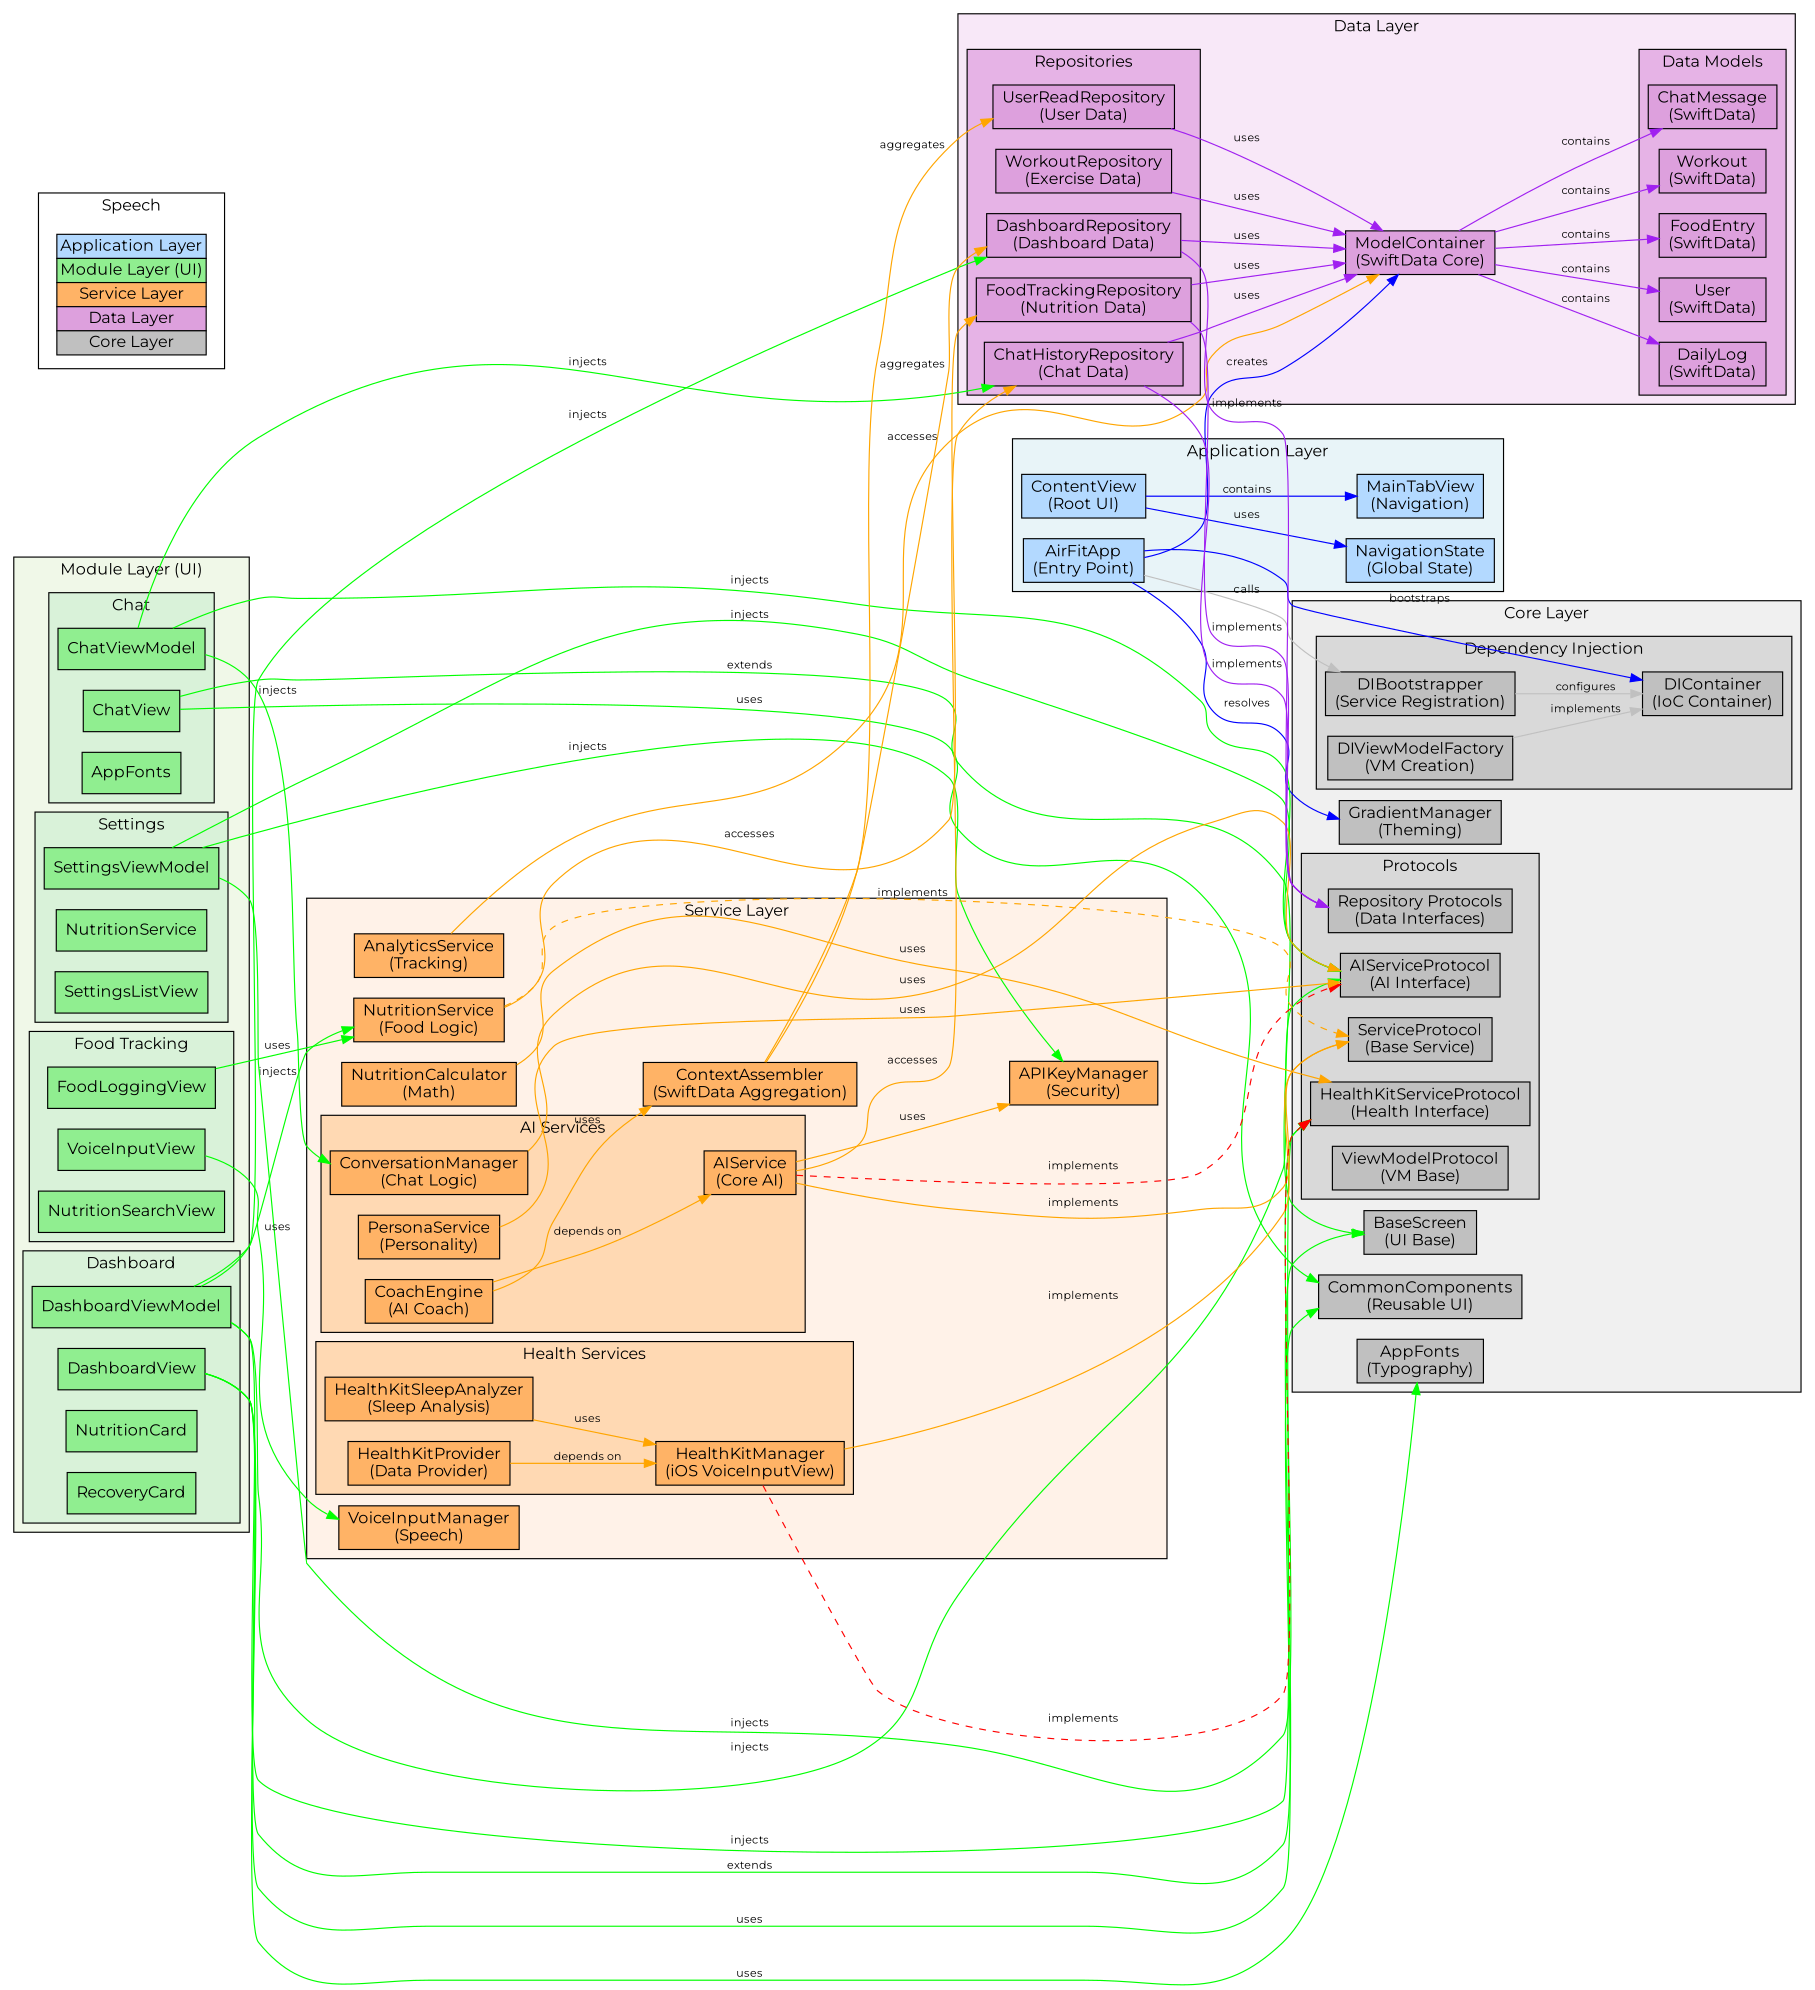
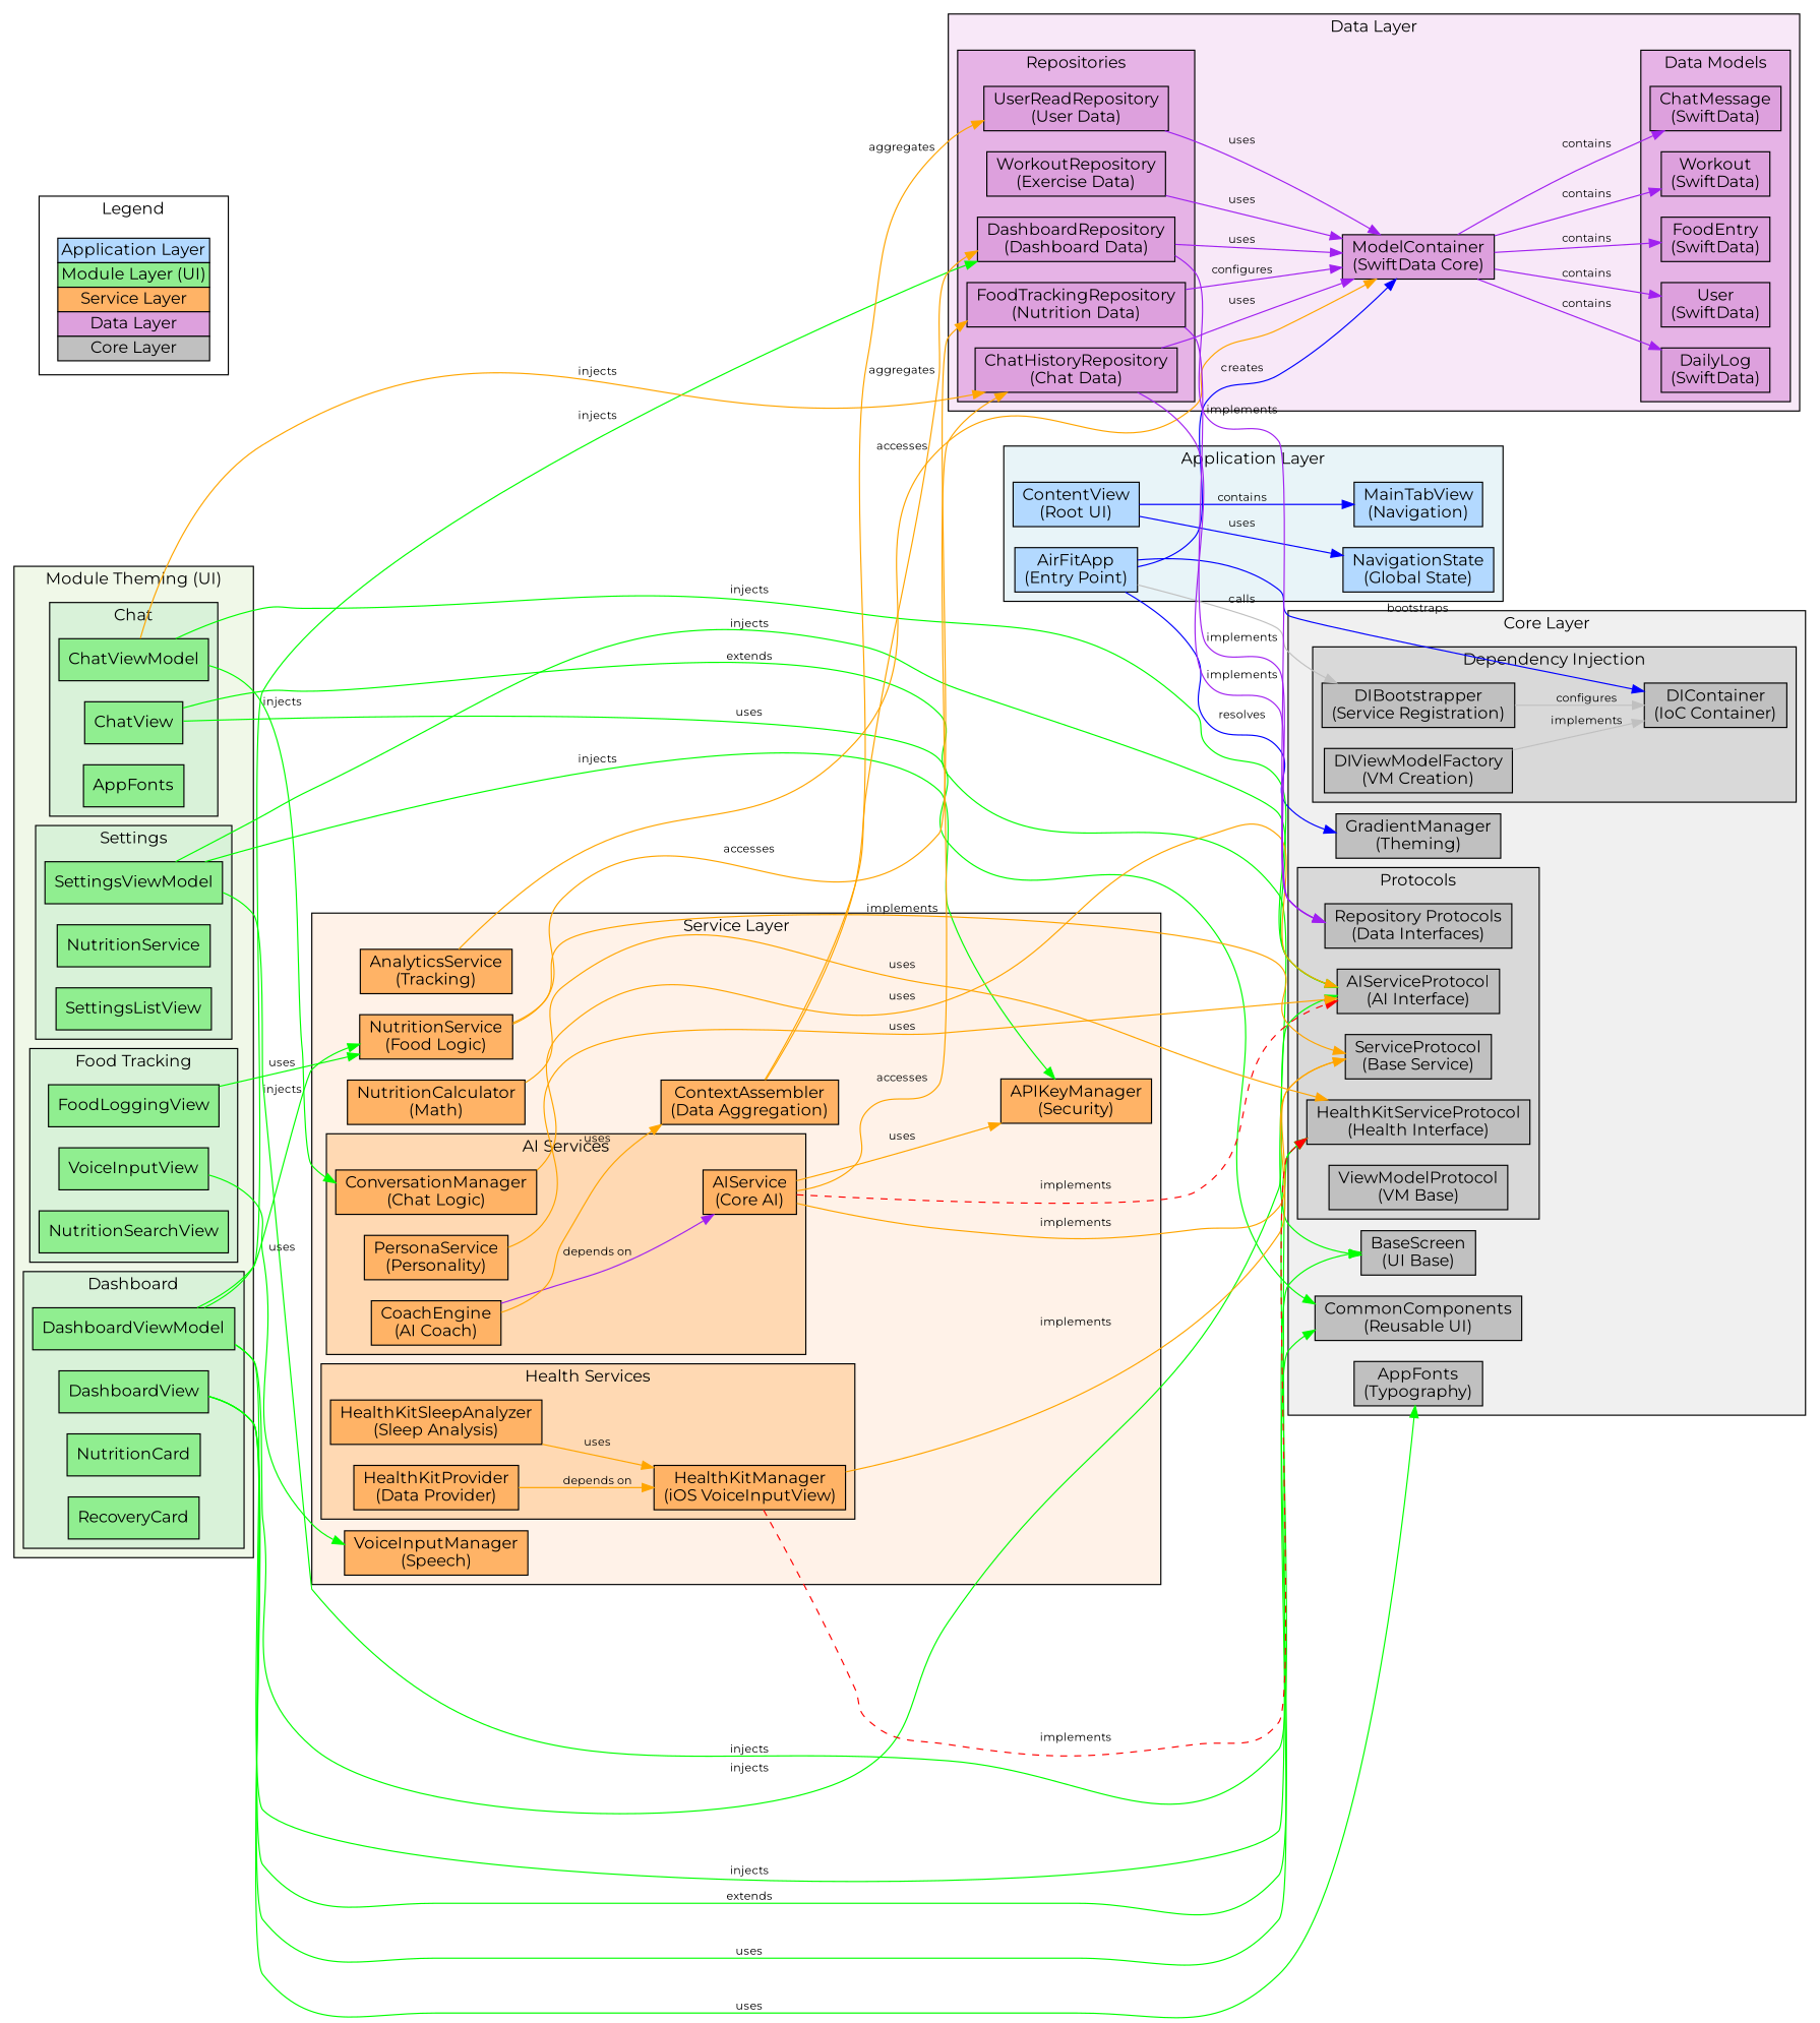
  digraph {
    fontname=Montserrat
    rankdir=LR
    node [fillcolor="#90EE90" fontname=Montserrat shape=box style=filled]
    edge [color=green fontname=Montserrat fontsize=10]
    n1 [fillcolor="#b3d9ff" label="AirFitApp\n(Entry Point)"]
    n2 [fillcolor="#b3d9ff" label="ContentView\n(Root UI)"]
    n3 [fillcolor="#b3d9ff" label="MainTabView\n(Navigation)"]
    n4 [fillcolor="#b3d9ff" label="NavigationState\n(Global State)"]
    n5 [label=DashboardViewModel]
    n6 [label=DashboardView]
    n7 [label=NutritionCard]
    n8 [label=RecoveryCard]
    n9 [label=ChatViewModel]
    n10 [label=ChatView]
    n11 [label=AppFonts]
    n12 [label=SettingsViewModel]
    n13 [label=NutritionService]
    n14 [label=SettingsListView]
    n15 [label=FoodLoggingView]
    n16 [label=VoiceInputView]
    n17 [label=NutritionSearchView]
    n18 [fillcolor="#FFB366" label="AIService\n(Core AI)"]
    n19 [fillcolor="#FFB366" label="CoachEngine\n(AI Coach)"]
    n20 [fillcolor="#FFB366" label="PersonaService\n(Personality)"]
    n21 [fillcolor="#FFB366" label="ConversationManager\n(Chat Logic)"]
    n22 [fillcolor="#FFB366" label="HealthKitManager\n(iOS VoiceInputView)"]
    n23 [fillcolor="#FFB366" label="HealthKitProvider\n(Data Provider)"]
    n24 [fillcolor="#FFB366" label="HealthKitSleepAnalyzer\n(Sleep Analysis)"]
    n25 [fillcolor="#FFB366" label="NutritionService\n(Food Logic)"]
    n26 [fillcolor="#FFB366" label="NutritionCalculator\n(Math)"]
    n27 [fillcolor="#FFB366" label="APIKeyManager\n(Security)"]
    n28 [fillcolor="#FFB366" label="AnalyticsService\n(Tracking)"]
    n29 [fillcolor="#FFB366" label="VoiceInputManager\n(Speech)"]
-   n30 [fillcolor="#FFB366" label="ContextAssembler\n(SwiftData Aggregation)"]
+   n30 [fillcolor="#FFB366" label="ContextAssembler\n(Data Aggregation)"]
    n31 [fillcolor="#DDA0DD" label="DashboardRepository\n(Dashboard Data)"]
    n32 [fillcolor="#DDA0DD" label="FoodTrackingRepository\n(Nutrition Data)"]
    n33 [fillcolor="#DDA0DD" label="ChatHistoryRepository\n(Chat Data)"]
    n34 [fillcolor="#DDA0DD" label="UserReadRepository\n(User Data)"]
    n35 [fillcolor="#DDA0DD" label="WorkoutRepository\n(Exercise Data)"]
    n36 [fillcolor="#DDA0DD" label="User\n(SwiftData)"]
    n37 [fillcolor="#DDA0DD" label="FoodEntry\n(SwiftData)"]
    n38 [fillcolor="#DDA0DD" label="Workout\n(SwiftData)"]
    n39 [fillcolor="#DDA0DD" label="ChatMessage\n(SwiftData)"]
    n40 [fillcolor="#DDA0DD" label="DailyLog\n(SwiftData)"]
    n41 [fillcolor="#DDA0DD" label="ModelContainer\n(SwiftData Core)"]
    n42 [fillcolor="#C0C0C0" label="DIContainer\n(IoC Container)"]
    n43 [fillcolor="#C0C0C0" label="DIBootstrapper\n(Service Registration)"]
    n44 [fillcolor="#C0C0C0" label="DIViewModelFactory\n(VM Creation)"]
    n45 [fillcolor="#C0C0C0" label="ServiceProtocol\n(Base Service)"]
    n46 [fillcolor="#C0C0C0" label="AIServiceProtocol\n(AI Interface)"]
    n47 [fillcolor="#C0C0C0" label="HealthKitServiceProtocol\n(Health Interface)"]
    n48 [fillcolor="#C0C0C0" label="Repository Protocols\n(Data Interfaces)"]
    n49 [fillcolor="#C0C0C0" label="ViewModelProtocol\n(VM Base)"]
    n50 [fillcolor="#C0C0C0" label="AppFonts\n(Typography)"]
    n51 [fillcolor="#C0C0C0" label="GradientManager\n(Theming)"]
    n52 [fillcolor="#C0C0C0" label="BaseScreen\n(UI Base)"]
    n53 [fillcolor="#C0C0C0" label="CommonComponents\n(Reusable UI)"]
    n54 [label=<             <TABLE BORDER="0" CELLBORDER="1" CELLSPACING="0">                 <TR><TD BGCOLOR="#b3d9ff">Application Layer</TD></TR>                 <TR><TD BGCOLOR="#90EE90">Module Layer (UI)</TD></TR>                 <TR><TD BGCOLOR="#FFB366">Service Layer</TD></TR>                 <TR><TD BGCOLOR="#DDA0DD">Data Layer</TD></TR>                 <TR><TD BGCOLOR="#C0C0C0">Core Layer</TD></TR>             </TABLE>         > shape=plaintext style=rounded fillcolor=""]
    subgraph cluster_1 {
      fillcolor="#e8f4f8"
      label="Application Layer"
      style=filled
      n1
      n2
      n3
      n4
    }
    subgraph cluster_2 {
      fillcolor="#f0f8e8"
-     label="Module Layer (UI)"
+     label="Module Theming (UI)"
      style=filled
      subgraph cluster_3 {
        fillcolor="#d9f2d9"
        label=Dashboard
        style=filled
        n5
        n6
        n7
        n8
      }
      subgraph cluster_4 {
        fillcolor="#d9f2d9"
        label=Chat
        style=filled
        n9
        n10
        n11
      }
      subgraph cluster_5 {
        fillcolor="#d9f2d9"
        label=Settings
        style=filled
        n12
        n13
        n14
      }
      subgraph cluster_6 {
        fillcolor="#d9f2d9"
        label="Food Tracking"
        style=filled
        n15
        n16
        n17
      }
    }
    subgraph cluster_7 {
      fillcolor="#fff2e8"
      label="Service Layer"
      style=filled
      n25
      n26
      n27
      n28
      n29
      n30
      subgraph cluster_8 {
        fillcolor="#ffd9b3"
        label="AI Services"
        style=filled
        n18
        n19
        n20
        n21
      }
      subgraph cluster_9 {
        fillcolor="#ffd9b3"
        label="Health Services"
        style=filled
        n22
        n23
        n24
      }
    }
    subgraph cluster_10 {
      fillcolor="#f8e8f8"
      label="Data Layer"
      style=filled
      n41
      subgraph cluster_11 {
        fillcolor="#e6b3e6"
        label=Repositories
        style=filled
        n31
        n32
        n33
        n34
        n35
      }
      subgraph cluster_12 {
        fillcolor="#e6b3e6"
        label="Data Models"
        style=filled
        n36
        n37
        n38
        n39
        n40
      }
    }
    subgraph cluster_13 {
      fillcolor="#f0f0f0"
      label="Core Layer"
      style=filled
      n50
      n51
      n52
      n53
      subgraph cluster_14 {
        fillcolor="#d9d9d9"
        label="Dependency Injection"
        style=filled
        n42
        n43
        n44
      }
      subgraph cluster_15 {
        fillcolor="#d9d9d9"
        label=Protocols
        style=filled
        n45
        n46
        n47
        n48
        n49
      }
    }
    subgraph cluster_16 {
      fillcolor="#ffffff"
-     label=Speech
+     label=Legend
      style=filled
      n54
    }
    n1 -> n41 [color=blue label=creates]
    n1 -> n42 [color=blue label=bootstraps]
    n1 -> n43 [color=gray label=calls]
    n1 -> n51 [color=blue label=resolves]
    n2 -> n3 [color=blue label=contains]
    n2 -> n4 [color=blue label=uses]
    n5 -> n25 [label=injects]
    n5 -> n31 [label=injects]
    n5 -> n46 [label=injects]
    n5 -> n47 [label=injects]
    n6 -> n50 [label=uses]
    n6 -> n52 [label=extends]
    n6 -> n53 [label=uses]
    n9 -> n21 [label=injects]
-   n9 -> n33 [label=injects]
+   n9 -> n33 [color=orange label=injects]
    n9 -> n46 [label=injects]
    n10 -> n52 [label=extends]
    n10 -> n53 [label=uses]
    n12 -> n27 [label=injects]
    n12 -> n46 [label=injects]
    n12 -> n47 [label=injects]
    n15 -> n25 [label=uses]
    n16 -> n29 [label=uses]
    n18 -> n27 [color=orange label=uses]
    n18 -> n33 [color=orange label=accesses]
    n18 -> n45 [color=orange label=implements]
    n18 -> n46 [color=red label=implements style=dashed]
-   n19 -> n18 [color=orange label="depends on"]
+   n19 -> n18 [color=purple label="depends on"]
    n19 -> n30 [color=orange label=uses]
    n20 -> n46 [color=orange label=uses]
    n21 -> n46 [color=orange label=uses]
    n22 -> n45 [color=orange label=implements]
    n22 -> n47 [color=red label=implements style=dashed]
    n23 -> n22 [color=orange label="depends on"]
    n24 -> n22 [color=orange label=uses]
    n25 -> n32 [color=orange label=accesses]
-   n25 -> n45 [color=orange label=implements style=dashed]
+   n25 -> n45 [color=orange label=implements]
    n26 -> n47 [color=orange label=uses]
    n28 -> n41 [color=orange label=accesses]
    n30 -> n31 [color=orange label=aggregates]
    n30 -> n34 [color=orange label=aggregates]
    n31 -> n41 [color=purple label=uses]
    n31 -> n48 [color=purple label=implements]
-   n32 -> n41 [color=purple label=uses]
+   n32 -> n41 [color=purple label=configures]
    n32 -> n48 [color=purple label=implements]
    n33 -> n41 [color=purple label=uses]
    n33 -> n48 [color=purple label=implements]
    n34 -> n41 [color=purple label=uses]
    n35 -> n41 [color=purple label=uses]
    n41 -> n36 [color=purple label=contains]
    n41 -> n37 [color=purple label=contains]
    n41 -> n38 [color=purple label=contains]
    n41 -> n39 [color=purple label=contains]
    n41 -> n40 [color=purple label=contains]
    n43 -> n42 [color=gray label=configures]
    n44 -> n42 [color=gray label=implements]
  }
